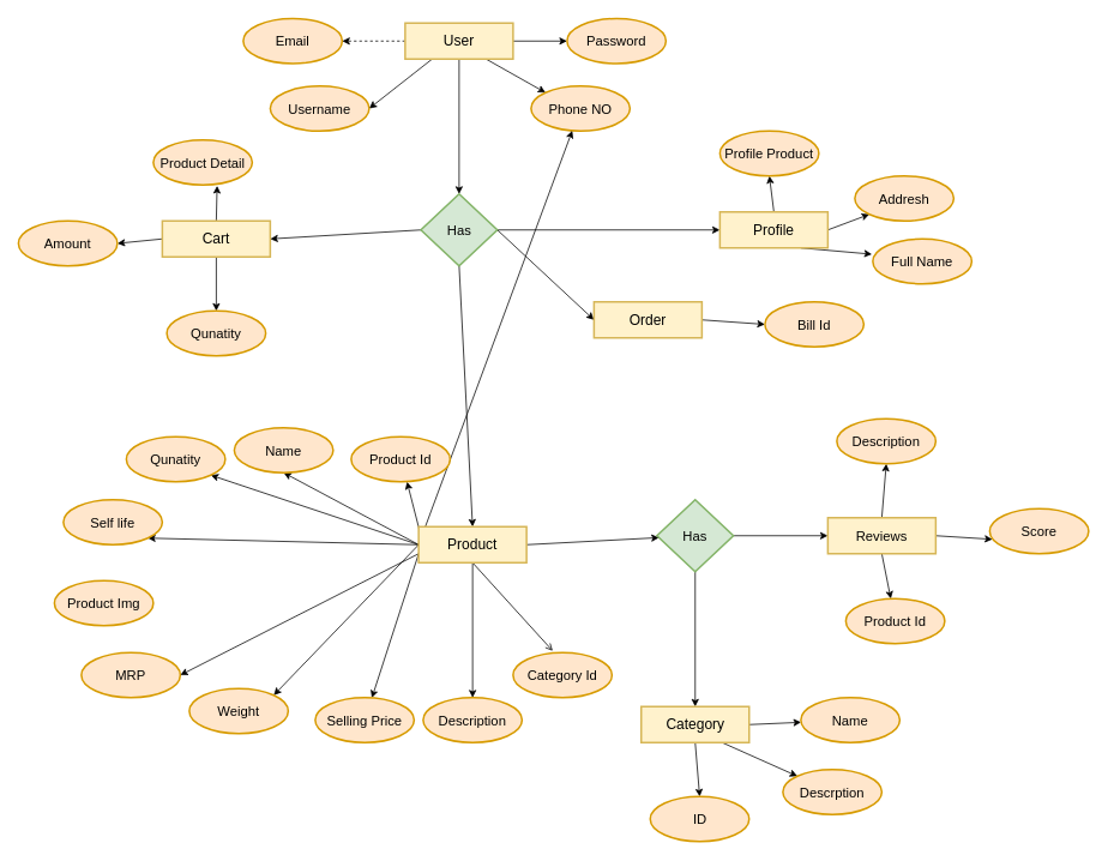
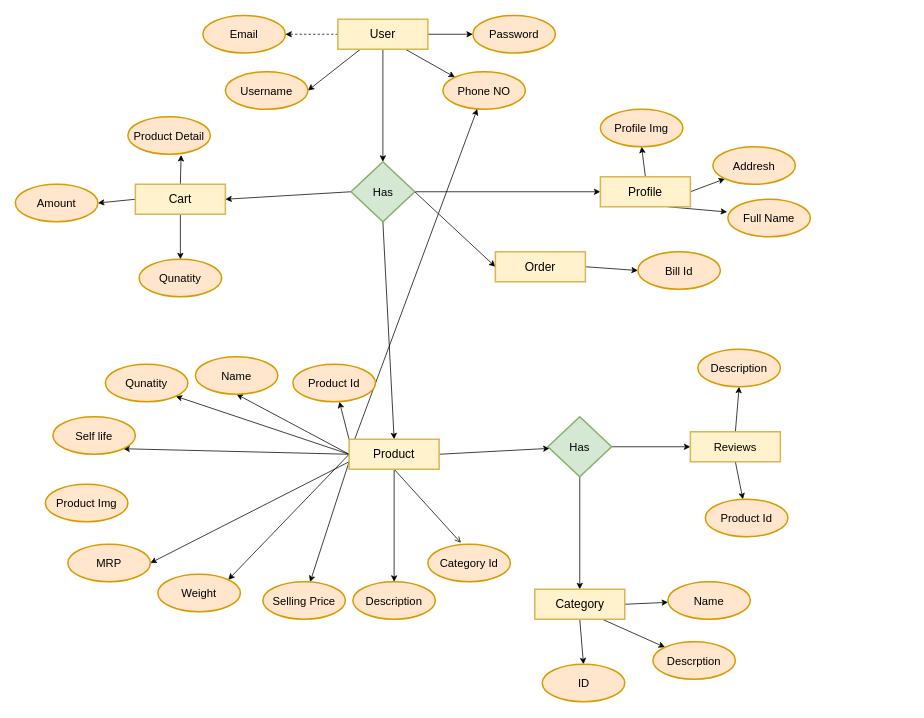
  <mxCell id="0" />
  <mxCell id="1" parent="0" />
  <mxCell id="2" style="edgeStyle=none;rounded=0;orthogonalLoop=1;jettySize=auto;html=1;exitX=0;exitY=0.5;exitDx=0;exitDy=0;entryX=1;entryY=0.5;entryDx=0;entryDy=0;dashed=1;" edge="1" parent="1" source="7" target="15"><mxGeometry relative="1" as="geometry" /></mxCell>
  <mxCell id="3" style="edgeStyle=none;rounded=0;orthogonalLoop=1;jettySize=auto;html=1;exitX=0.25;exitY=1;exitDx=0;exitDy=0;entryX=1;entryY=0.5;entryDx=0;entryDy=0;" edge="1" parent="1" source="7" target="16"><mxGeometry relative="1" as="geometry" /></mxCell>
  <mxCell id="4" style="edgeStyle=none;rounded=0;orthogonalLoop=1;jettySize=auto;html=1;exitX=1;exitY=0.5;exitDx=0;exitDy=0;" edge="1" parent="1" source="7" target="13"><mxGeometry relative="1" as="geometry" /></mxCell>
  <mxCell id="5" style="edgeStyle=none;rounded=0;orthogonalLoop=1;jettySize=auto;html=1;exitX=0.75;exitY=1;exitDx=0;exitDy=0;entryX=0;entryY=0;entryDx=0;entryDy=0;" edge="1" parent="1" source="7" target="14"><mxGeometry relative="1" as="geometry" /></mxCell>
  <mxCell id="6" style="edgeStyle=none;rounded=0;orthogonalLoop=1;jettySize=auto;html=1;exitX=0.5;exitY=1;exitDx=0;exitDy=0;entryX=0.5;entryY=0;entryDx=0;entryDy=0;" edge="1" parent="1" source="7" target="12"><mxGeometry relative="1" as="geometry" /></mxCell>
  <mxCell id="7" value="&lt;font style=&quot;font-size: 16px&quot;&gt;User&lt;/font&gt;" style="rounded=0;whiteSpace=wrap;html=1;fillColor=#fff2cc;strokeColor=#d6b656;strokeWidth=2;" vertex="1" parent="1"><mxGeometry x="450" y="25" width="120" height="40" as="geometry" /></mxCell>
  <mxCell id="8" style="edgeStyle=none;rounded=0;orthogonalLoop=1;jettySize=auto;html=1;exitX=1;exitY=0.5;exitDx=0;exitDy=0;entryX=0;entryY=0.5;entryDx=0;entryDy=0;" edge="1" parent="1" source="12" target="20"><mxGeometry relative="1" as="geometry"><mxPoint x="700" y="265" as="targetPoint" /></mxGeometry></mxCell>
  <mxCell id="9" style="edgeStyle=none;rounded=0;orthogonalLoop=1;jettySize=auto;html=1;exitX=0;exitY=0.5;exitDx=0;exitDy=0;entryX=1;entryY=0.5;entryDx=0;entryDy=0;" edge="1" parent="1" source="12" target="41"><mxGeometry relative="1" as="geometry" /></mxCell>
  <mxCell id="10" style="edgeStyle=none;rounded=0;orthogonalLoop=1;jettySize=auto;html=1;exitX=0.5;exitY=1;exitDx=0;exitDy=0;entryX=0.5;entryY=0;entryDx=0;entryDy=0;" edge="1" parent="1" source="12" target="37"><mxGeometry relative="1" as="geometry" /></mxCell>
  <mxCell id="11" style="edgeStyle=none;rounded=0;orthogonalLoop=1;jettySize=auto;html=1;exitX=1;exitY=0.5;exitDx=0;exitDy=0;entryX=0;entryY=0.5;entryDx=0;entryDy=0;" edge="1" parent="1" source="12" target="25"><mxGeometry relative="1" as="geometry" /></mxCell>
  <mxCell id="12" value="Has" style="rhombus;whiteSpace=wrap;html=1;strokeWidth=2;fillColor=#d5e8d4;strokeColor=#82b366;fontSize=15;" vertex="1" parent="1"><mxGeometry x="467.5" y="215" width="85" height="80" as="geometry" /></mxCell>
  <mxCell id="13" value="&lt;font style=&quot;font-size: 15px&quot;&gt;Password&lt;/font&gt;" style="ellipse;whiteSpace=wrap;html=1;strokeWidth=2;fillColor=#ffe6cc;strokeColor=#d79b00;" vertex="1" parent="1"><mxGeometry x="630" y="20" width="110" height="50" as="geometry" /></mxCell>
  <mxCell id="14" value="&lt;font style=&quot;font-size: 15px&quot;&gt;Phone NO&lt;/font&gt;" style="ellipse;whiteSpace=wrap;html=1;strokeWidth=2;fillColor=#ffe6cc;strokeColor=#d79b00;" vertex="1" parent="1"><mxGeometry x="590" y="95" width="110" height="50" as="geometry" /></mxCell>
  <mxCell id="15" value="&lt;font style=&quot;font-size: 15px&quot;&gt;Email&lt;/font&gt;" style="ellipse;whiteSpace=wrap;html=1;strokeWidth=2;fillColor=#ffe6cc;strokeColor=#d79b00;" vertex="1" parent="1"><mxGeometry x="270" y="20" width="110" height="50" as="geometry" /></mxCell>
  <mxCell id="16" value="&lt;font style=&quot;font-size: 15px&quot;&gt;Username&lt;/font&gt;" style="ellipse;whiteSpace=wrap;html=1;strokeWidth=2;fillColor=#ffe6cc;strokeColor=#d79b00;" vertex="1" parent="1"><mxGeometry x="300" y="95" width="110" height="50" as="geometry" /></mxCell>
  <mxCell id="17" style="edgeStyle=none;rounded=0;orthogonalLoop=1;jettySize=auto;html=1;exitX=0.5;exitY=0;exitDx=0;exitDy=0;entryX=0.5;entryY=1;entryDx=0;entryDy=0;" edge="1" parent="1" source="20" target="21"><mxGeometry relative="1" as="geometry" /></mxCell>
  <mxCell id="18" style="edgeStyle=none;rounded=0;orthogonalLoop=1;jettySize=auto;html=1;exitX=1;exitY=0.5;exitDx=0;exitDy=0;entryX=0;entryY=1;entryDx=0;entryDy=0;" edge="1" parent="1" source="20" target="22"><mxGeometry relative="1" as="geometry" /></mxCell>
  <mxCell id="19" style="edgeStyle=none;rounded=0;orthogonalLoop=1;jettySize=auto;html=1;exitX=0.75;exitY=1;exitDx=0;exitDy=0;entryX=-0.009;entryY=0.34;entryDx=0;entryDy=0;entryPerimeter=0;" edge="1" parent="1" source="20" target="23"><mxGeometry relative="1" as="geometry" /></mxCell>
  <mxCell id="20" value="&lt;font style=&quot;font-size: 16px&quot;&gt;Profile&lt;/font&gt;" style="rounded=0;whiteSpace=wrap;html=1;fillColor=#fff2cc;strokeColor=#d6b656;strokeWidth=2;" vertex="1" parent="1"><mxGeometry x="800" y="235" width="120" height="40" as="geometry" /></mxCell>
- <mxCell id="21" value="&lt;font style=&quot;font-size: 15px&quot;&gt;Profile Product&lt;br&gt;&lt;/font&gt;" style="ellipse;whiteSpace=wrap;html=1;strokeWidth=2;fillColor=#ffe6cc;strokeColor=#d79b00;" vertex="1" parent="1"><mxGeometry x="800" y="145" width="110" height="50" as="geometry" /></mxCell>
+ <mxCell id="21" value="&lt;font style=&quot;font-size: 15px&quot;&gt;Profile Img&lt;br&gt;&lt;/font&gt;" style="ellipse;whiteSpace=wrap;html=1;strokeWidth=2;fillColor=#ffe6cc;strokeColor=#d79b00;" vertex="1" parent="1"><mxGeometry x="800" y="145" width="110" height="50" as="geometry" /></mxCell>
  <mxCell id="22" value="&lt;font style=&quot;font-size: 15px&quot;&gt;Addresh&lt;br&gt;&lt;/font&gt;" style="ellipse;whiteSpace=wrap;html=1;strokeWidth=2;fillColor=#ffe6cc;strokeColor=#d79b00;" vertex="1" parent="1"><mxGeometry x="950" y="195" width="110" height="50" as="geometry" /></mxCell>
  <mxCell id="23" value="&lt;font style=&quot;font-size: 15px&quot;&gt;Full Name&lt;br&gt;&lt;/font&gt;" style="ellipse;whiteSpace=wrap;html=1;strokeWidth=2;fillColor=#ffe6cc;strokeColor=#d79b00;" vertex="1" parent="1"><mxGeometry x="970" y="265" width="110" height="50" as="geometry" /></mxCell>
  <mxCell id="24" style="edgeStyle=none;rounded=0;orthogonalLoop=1;jettySize=auto;html=1;exitX=1;exitY=0.5;exitDx=0;exitDy=0;entryX=0;entryY=0.5;entryDx=0;entryDy=0;" edge="1" parent="1" source="25" target="62"><mxGeometry relative="1" as="geometry" /></mxCell>
  <mxCell id="25" value="&lt;font style=&quot;font-size: 16px&quot;&gt;Order&lt;/font&gt;" style="rounded=0;whiteSpace=wrap;html=1;fillColor=#fff2cc;strokeColor=#d6b656;strokeWidth=2;" vertex="1" parent="1"><mxGeometry x="660" y="335" width="120" height="40" as="geometry" /></mxCell>
  <mxCell id="26" style="edgeStyle=none;rounded=0;orthogonalLoop=1;jettySize=auto;html=1;exitX=1;exitY=0.5;exitDx=0;exitDy=0;" edge="1" parent="1" source="37" target="47"><mxGeometry relative="1" as="geometry" /></mxCell>
  <mxCell id="27" style="edgeStyle=none;rounded=0;orthogonalLoop=1;jettySize=auto;html=1;exitX=0.042;exitY=0.5;exitDx=0;exitDy=0;entryX=0.564;entryY=1;entryDx=0;entryDy=0;entryPerimeter=0;exitPerimeter=0;" edge="1" parent="1" source="37" target="65"><mxGeometry relative="1" as="geometry" /></mxCell>
  <mxCell id="28" style="edgeStyle=none;rounded=0;orthogonalLoop=1;jettySize=auto;html=1;exitX=0;exitY=0.5;exitDx=0;exitDy=0;entryX=0.5;entryY=1;entryDx=0;entryDy=0;" edge="1" parent="1" source="37" target="66"><mxGeometry relative="1" as="geometry" /></mxCell>
  <mxCell id="29" style="edgeStyle=none;rounded=0;orthogonalLoop=1;jettySize=auto;html=1;exitX=0;exitY=0.5;exitDx=0;exitDy=0;entryX=1;entryY=1;entryDx=0;entryDy=0;" edge="1" parent="1" source="37" target="64"><mxGeometry relative="1" as="geometry" /></mxCell>
  <mxCell id="30" style="edgeStyle=none;rounded=0;orthogonalLoop=1;jettySize=auto;html=1;exitX=0;exitY=0.5;exitDx=0;exitDy=0;entryX=1;entryY=1;entryDx=0;entryDy=0;" edge="1" parent="1" source="37" target="72"><mxGeometry relative="1" as="geometry" /></mxCell>
  <mxCell id="31" style="edgeStyle=none;rounded=0;orthogonalLoop=1;jettySize=auto;html=1;exitX=0;exitY=0.5;exitDx=0;exitDy=0;" edge="1" parent="1" source="37" target="14"><mxGeometry relative="1" as="geometry" /></mxCell>
  <mxCell id="32" style="edgeStyle=none;rounded=0;orthogonalLoop=1;jettySize=auto;html=1;exitX=0;exitY=0.75;exitDx=0;exitDy=0;entryX=1;entryY=0.5;entryDx=0;entryDy=0;" edge="1" parent="1" source="37" target="68"><mxGeometry relative="1" as="geometry" /></mxCell>
  <mxCell id="33" style="edgeStyle=none;rounded=0;orthogonalLoop=1;jettySize=auto;html=1;exitX=0;exitY=0.5;exitDx=0;exitDy=0;entryX=1;entryY=0;entryDx=0;entryDy=0;" edge="1" parent="1" source="37" target="69"><mxGeometry relative="1" as="geometry" /></mxCell>
  <mxCell id="34" style="edgeStyle=none;rounded=0;orthogonalLoop=1;jettySize=auto;html=1;exitX=0;exitY=0.75;exitDx=0;exitDy=0;" edge="1" parent="1" source="37" target="63"><mxGeometry relative="1" as="geometry" /></mxCell>
  <mxCell id="35" style="edgeStyle=none;rounded=0;orthogonalLoop=1;jettySize=auto;html=1;exitX=0.5;exitY=1;exitDx=0;exitDy=0;entryX=0.5;entryY=0;entryDx=0;entryDy=0;" edge="1" parent="1" source="37" target="70"><mxGeometry relative="1" as="geometry" /></mxCell>
  <mxCell id="36" style="edgeStyle=none;rounded=0;orthogonalLoop=1;jettySize=auto;html=1;exitX=0.5;exitY=1;exitDx=0;exitDy=0;entryX=0.4;entryY=-0.04;entryDx=0;entryDy=0;entryPerimeter=0;endArrow=open;" edge="1" parent="1" source="37" target="71"><mxGeometry relative="1" as="geometry" /></mxCell>
  <mxCell id="37" value="&lt;font style=&quot;font-size: 16px&quot;&gt;Product&lt;/font&gt;" style="rounded=0;whiteSpace=wrap;html=1;fillColor=#fff2cc;strokeColor=#d6b656;strokeWidth=2;" vertex="1" parent="1"><mxGeometry x="465" y="585" width="120" height="40" as="geometry" /></mxCell>
  <mxCell id="38" style="edgeStyle=none;rounded=0;orthogonalLoop=1;jettySize=auto;html=1;exitX=0.5;exitY=0;exitDx=0;exitDy=0;entryX=0.645;entryY=1.02;entryDx=0;entryDy=0;entryPerimeter=0;" edge="1" parent="1" source="41" target="44"><mxGeometry relative="1" as="geometry" /></mxCell>
  <mxCell id="39" style="edgeStyle=none;rounded=0;orthogonalLoop=1;jettySize=auto;html=1;exitX=0.5;exitY=1;exitDx=0;exitDy=0;entryX=0.5;entryY=0;entryDx=0;entryDy=0;" edge="1" parent="1" source="41" target="43"><mxGeometry relative="1" as="geometry" /></mxCell>
  <mxCell id="40" style="edgeStyle=none;rounded=0;orthogonalLoop=1;jettySize=auto;html=1;exitX=0;exitY=0.5;exitDx=0;exitDy=0;entryX=1;entryY=0.5;entryDx=0;entryDy=0;" edge="1" parent="1" source="41" target="42"><mxGeometry relative="1" as="geometry" /></mxCell>
  <mxCell id="41" value="&lt;font style=&quot;font-size: 16px&quot;&gt;Cart&lt;/font&gt;" style="rounded=0;whiteSpace=wrap;html=1;fillColor=#fff2cc;strokeColor=#d6b656;strokeWidth=2;" vertex="1" parent="1"><mxGeometry x="180" y="245" width="120" height="40" as="geometry" /></mxCell>
  <mxCell id="42" value="&lt;font style=&quot;font-size: 15px&quot;&gt;Amount&lt;/font&gt;" style="ellipse;whiteSpace=wrap;html=1;strokeWidth=2;fillColor=#ffe6cc;strokeColor=#d79b00;" vertex="1" parent="1"><mxGeometry x="20" y="245" width="110" height="50" as="geometry" /></mxCell>
  <mxCell id="43" value="&lt;font style=&quot;font-size: 15px&quot;&gt;Qunatity&lt;/font&gt;" style="ellipse;whiteSpace=wrap;html=1;strokeWidth=2;fillColor=#ffe6cc;strokeColor=#d79b00;" vertex="1" parent="1"><mxGeometry x="185" y="345" width="110" height="50" as="geometry" /></mxCell>
  <mxCell id="44" value="&lt;font style=&quot;font-size: 15px&quot;&gt;Product Detail&lt;br&gt;&lt;/font&gt;" style="ellipse;whiteSpace=wrap;html=1;strokeWidth=2;fillColor=#ffe6cc;strokeColor=#d79b00;" vertex="1" parent="1"><mxGeometry x="170" y="155" width="110" height="50" as="geometry" /></mxCell>
  <mxCell id="45" style="edgeStyle=none;rounded=0;orthogonalLoop=1;jettySize=auto;html=1;exitX=1;exitY=0.5;exitDx=0;exitDy=0;entryX=0;entryY=0.5;entryDx=0;entryDy=0;" edge="1" parent="1" source="47" target="55"><mxGeometry relative="1" as="geometry" /></mxCell>
  <mxCell id="46" style="edgeStyle=none;rounded=0;orthogonalLoop=1;jettySize=auto;html=1;exitX=0.5;exitY=1;exitDx=0;exitDy=0;" edge="1" parent="1" source="47" target="51"><mxGeometry relative="1" as="geometry" /></mxCell>
  <mxCell id="47" value="Has" style="rhombus;whiteSpace=wrap;html=1;strokeWidth=2;fillColor=#d5e8d4;strokeColor=#82b366;fontSize=15;" vertex="1" parent="1"><mxGeometry x="730" y="555" width="85" height="80" as="geometry" /></mxCell>
  <mxCell id="48" style="edgeStyle=none;rounded=0;orthogonalLoop=1;jettySize=auto;html=1;exitX=0.5;exitY=1;exitDx=0;exitDy=0;entryX=0.5;entryY=0;entryDx=0;entryDy=0;" edge="1" parent="1" source="51" target="61"><mxGeometry relative="1" as="geometry" /></mxCell>
  <mxCell id="49" style="edgeStyle=none;rounded=0;orthogonalLoop=1;jettySize=auto;html=1;exitX=1;exitY=0.5;exitDx=0;exitDy=0;" edge="1" parent="1" source="51" target="60"><mxGeometry relative="1" as="geometry" /></mxCell>
  <mxCell id="50" style="edgeStyle=none;rounded=0;orthogonalLoop=1;jettySize=auto;html=1;exitX=0.75;exitY=1;exitDx=0;exitDy=0;entryX=0;entryY=0;entryDx=0;entryDy=0;" edge="1" parent="1" source="51" target="59"><mxGeometry relative="1" as="geometry" /></mxCell>
  <mxCell id="51" value="&lt;font style=&quot;font-size: 16px&quot;&gt;Category&lt;/font&gt;" style="rounded=0;whiteSpace=wrap;html=1;fillColor=#fff2cc;strokeColor=#d6b656;strokeWidth=2;" vertex="1" parent="1"><mxGeometry x="712.5" y="785" width="120" height="40" as="geometry" /></mxCell>
  <mxCell id="52" style="edgeStyle=none;rounded=0;orthogonalLoop=1;jettySize=auto;html=1;exitX=0.5;exitY=0;exitDx=0;exitDy=0;entryX=0.5;entryY=1;entryDx=0;entryDy=0;" edge="1" parent="1" source="55" target="58"><mxGeometry relative="1" as="geometry" /></mxCell>
  <mxCell id="53" style="edgeStyle=none;rounded=0;orthogonalLoop=1;jettySize=auto;html=1;exitX=0.5;exitY=1;exitDx=0;exitDy=0;" edge="1" parent="1" source="55" target="56"><mxGeometry relative="1" as="geometry" /></mxCell>
- <mxCell id="54" style="edgeStyle=none;rounded=0;orthogonalLoop=1;jettySize=auto;html=1;exitX=1;exitY=0.5;exitDx=0;exitDy=0;entryX=0.027;entryY=0.68;entryDx=0;entryDy=0;entryPerimeter=0;" edge="1" parent="1" source="55" target="57"><mxGeometry relative="1" as="geometry" /></mxCell>
  <mxCell id="55" value="&lt;font style=&quot;font-size: 15px&quot;&gt;Reviews&lt;/font&gt;" style="rounded=0;whiteSpace=wrap;html=1;fillColor=#fff2cc;strokeColor=#d6b656;strokeWidth=2;" vertex="1" parent="1"><mxGeometry x="920" y="575" width="120" height="40" as="geometry" /></mxCell>
  <mxCell id="56" value="&lt;font style=&quot;font-size: 15px&quot;&gt;Product Id&lt;br&gt;&lt;/font&gt;" style="ellipse;whiteSpace=wrap;html=1;strokeWidth=2;fillColor=#ffe6cc;strokeColor=#d79b00;" vertex="1" parent="1"><mxGeometry x="940" y="665" width="110" height="50" as="geometry" /></mxCell>
- <mxCell id="57" value="&lt;font style=&quot;font-size: 15px&quot;&gt;Score&lt;br&gt;&lt;/font&gt;" style="ellipse;whiteSpace=wrap;html=1;strokeWidth=2;fillColor=#ffe6cc;strokeColor=#d79b00;" vertex="1" parent="1"><mxGeometry x="1100" y="565" width="110" height="50" as="geometry" /></mxCell>
  <mxCell id="58" value="&lt;font style=&quot;font-size: 15px&quot;&gt;Description&lt;br&gt;&lt;/font&gt;" style="ellipse;whiteSpace=wrap;html=1;strokeWidth=2;fillColor=#ffe6cc;strokeColor=#d79b00;" vertex="1" parent="1"><mxGeometry x="930" y="465" width="110" height="50" as="geometry" /></mxCell>
  <mxCell id="59" value="&lt;font style=&quot;font-size: 15px&quot;&gt;Descrption&lt;br&gt;&lt;/font&gt;" style="ellipse;whiteSpace=wrap;html=1;strokeWidth=2;fillColor=#ffe6cc;strokeColor=#d79b00;" vertex="1" parent="1"><mxGeometry x="870" y="855" width="110" height="50" as="geometry" /></mxCell>
  <mxCell id="60" value="&lt;font style=&quot;font-size: 15px&quot;&gt;Name&lt;br&gt;&lt;/font&gt;" style="ellipse;whiteSpace=wrap;html=1;strokeWidth=2;fillColor=#ffe6cc;strokeColor=#d79b00;" vertex="1" parent="1"><mxGeometry x="890" y="775" width="110" height="50" as="geometry" /></mxCell>
  <mxCell id="61" value="&lt;font style=&quot;font-size: 15px&quot;&gt;ID&lt;br&gt;&lt;/font&gt;" style="ellipse;whiteSpace=wrap;html=1;strokeWidth=2;fillColor=#ffe6cc;strokeColor=#d79b00;" vertex="1" parent="1"><mxGeometry x="722.5" y="885" width="110" height="50" as="geometry" /></mxCell>
  <mxCell id="62" value="&lt;font style=&quot;font-size: 15px&quot;&gt;Bill Id &lt;br&gt;&lt;/font&gt;" style="ellipse;whiteSpace=wrap;html=1;strokeWidth=2;fillColor=#ffe6cc;strokeColor=#d79b00;" vertex="1" parent="1"><mxGeometry x="850" y="335" width="110" height="50" as="geometry" /></mxCell>
  <mxCell id="63" value="&lt;font style=&quot;font-size: 15px&quot;&gt;Selling Price&lt;br&gt;&lt;/font&gt;" style="ellipse;whiteSpace=wrap;html=1;strokeWidth=2;fillColor=#ffe6cc;strokeColor=#d79b00;" vertex="1" parent="1"><mxGeometry x="350" y="775" width="110" height="50" as="geometry" /></mxCell>
  <mxCell id="64" value="&lt;font style=&quot;font-size: 15px&quot;&gt;Qunatity&lt;/font&gt;" style="ellipse;whiteSpace=wrap;html=1;strokeWidth=2;fillColor=#ffe6cc;strokeColor=#d79b00;" vertex="1" parent="1"><mxGeometry x="140" y="485" width="110" height="50" as="geometry" /></mxCell>
  <mxCell id="65" value="&lt;font style=&quot;font-size: 15px&quot;&gt;Product Id&lt;br&gt;&lt;/font&gt;" style="ellipse;whiteSpace=wrap;html=1;strokeWidth=2;fillColor=#ffe6cc;strokeColor=#d79b00;" vertex="1" parent="1"><mxGeometry x="390" y="485" width="110" height="50" as="geometry" /></mxCell>
  <mxCell id="66" value="&lt;font style=&quot;font-size: 15px&quot;&gt;Name&lt;/font&gt;" style="ellipse;whiteSpace=wrap;html=1;strokeWidth=2;fillColor=#ffe6cc;strokeColor=#d79b00;" vertex="1" parent="1"><mxGeometry x="260" y="475" width="110" height="50" as="geometry" /></mxCell>
  <mxCell id="67" value="&lt;font style=&quot;font-size: 15px&quot;&gt;Product Img&lt;br&gt;&lt;/font&gt;" style="ellipse;whiteSpace=wrap;html=1;strokeWidth=2;fillColor=#ffe6cc;strokeColor=#d79b00;" vertex="1" parent="1"><mxGeometry y="645" width="110" height="50" as="geometry" x="60" /></mxCell>
  <mxCell id="68" value="&lt;font style=&quot;font-size: 15px&quot;&gt;MRP&lt;/font&gt;" style="ellipse;whiteSpace=wrap;html=1;strokeWidth=2;fillColor=#ffe6cc;strokeColor=#d79b00;" vertex="1" parent="1"><mxGeometry x="90" y="725" width="110" height="50" as="geometry" /></mxCell>
  <mxCell id="69" value="&lt;font style=&quot;font-size: 15px&quot;&gt;Weight&lt;/font&gt;" style="ellipse;whiteSpace=wrap;html=1;strokeWidth=2;fillColor=#ffe6cc;strokeColor=#d79b00;" vertex="1" parent="1"><mxGeometry x="210" y="765" width="110" height="50" as="geometry" /></mxCell>
  <mxCell id="70" value="&lt;font style=&quot;font-size: 15px&quot;&gt;Description&lt;/font&gt;" style="ellipse;whiteSpace=wrap;html=1;strokeWidth=2;fillColor=#ffe6cc;strokeColor=#d79b00;" vertex="1" parent="1"><mxGeometry x="470" y="775" width="110" height="50" as="geometry" /></mxCell>
  <mxCell id="71" value="&lt;font style=&quot;font-size: 15px&quot;&gt;Category Id&lt;/font&gt;" style="ellipse;whiteSpace=wrap;html=1;strokeWidth=2;fillColor=#ffe6cc;strokeColor=#d79b00;" vertex="1" parent="1"><mxGeometry x="570" y="725" width="110" height="50" as="geometry" /></mxCell>
  <mxCell id="72" value="&lt;font style=&quot;font-size: 15px&quot;&gt;Self life&lt;br&gt;&lt;/font&gt;" style="ellipse;whiteSpace=wrap;html=1;strokeWidth=2;fillColor=#ffe6cc;strokeColor=#d79b00;" vertex="1" parent="1"><mxGeometry x="70" y="555" width="110" height="50" as="geometry" /></mxCell>
